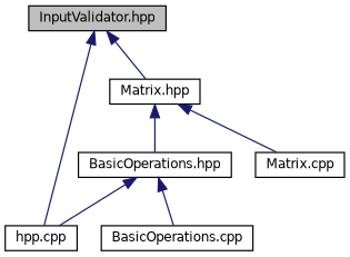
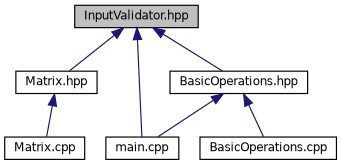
  digraph {
    fontname="DejaVu Sans"
    node [color=black fillcolor=white fontname="DejaVu Sans" fontsize=10 shape=record style=filled]
    edge [color=midnightblue dir=back fontname="DejaVu Sans" fontsize=10 labelfontname=Helvetica labelfontsize=10 style=solid]
    n1 [fillcolor=grey75 fontcolor=black height=0.2 label="InputValidator.hpp" width=0.4]
-   n2 [height=0.2 label="hpp.cpp" width=0.4]
+   n2 [height=0.2 label="main.cpp" width=0.4]
    n3 [height=0.2 label="Matrix.hpp" width=0.4]
    n4 [height=0.2 label="BasicOperations.hpp" width=0.4]
    n5 [height=0.2 label="Matrix.cpp" width=0.4]
    n6 [height=0.2 label="BasicOperations.cpp" width=0.4]
    n1 -> n2
    n1 -> n3
-   n3 -> n4
+   n1 -> n4
    n3 -> n5
    n4 -> n2
    n4 -> n6
  }
